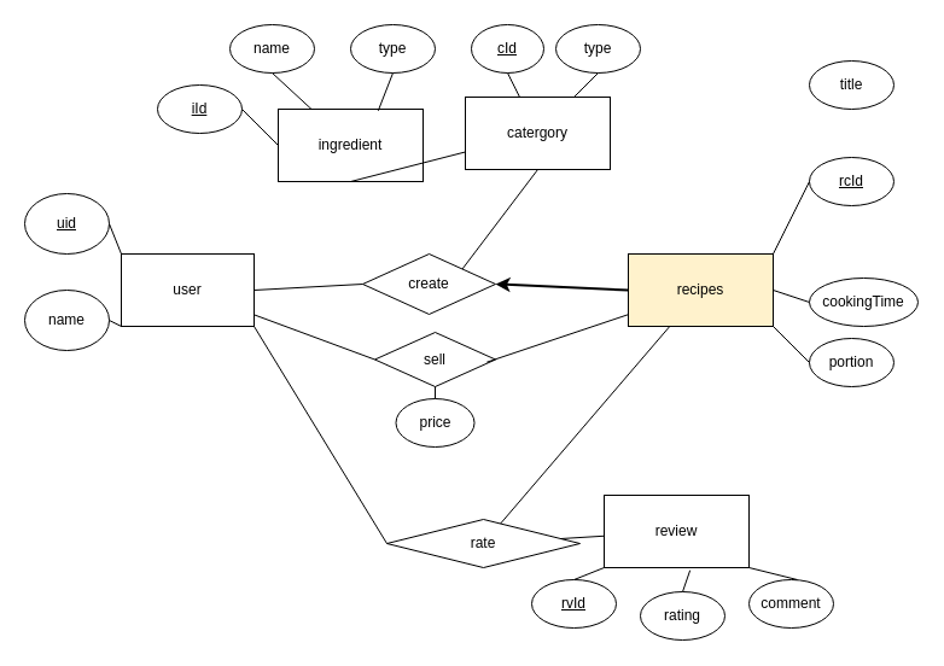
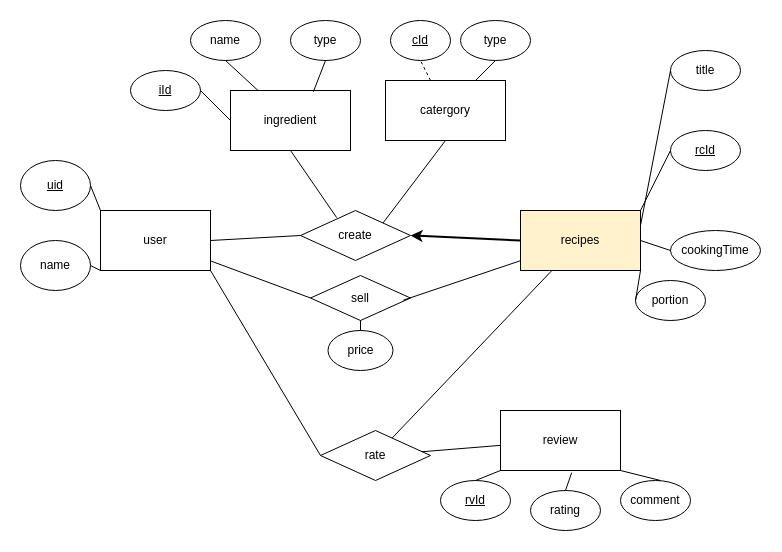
  <mxCell id="0" />
  <mxCell id="1" parent="0" />
  <mxCell id="2" value="user" style="rounded=0;whiteSpace=wrap;html=1;" vertex="1" parent="1"><mxGeometry x="100" y="210" width="110" height="60" as="geometry" /></mxCell>
  <mxCell id="3" value="recipes" style="rounded=0;whiteSpace=wrap;html=1;fillColor=#fff2cc;" vertex="1" parent="1"><mxGeometry x="520" y="210" width="120" height="60" as="geometry" /></mxCell>
  <mxCell id="4" value="catergory" style="rounded=0;whiteSpace=wrap;html=1;" vertex="1" parent="1"><mxGeometry x="385" y="80" width="120" height="60" as="geometry" /></mxCell>
  <mxCell id="5" value="ingredient" style="rounded=0;whiteSpace=wrap;html=1;" vertex="1" parent="1"><mxGeometry x="230" y="90" width="120" height="60" as="geometry" /></mxCell>
  <mxCell id="6" value="review" style="rounded=0;whiteSpace=wrap;html=1;" vertex="1" parent="1"><mxGeometry x="500" y="410" width="120" height="60" as="geometry" /></mxCell>
  <mxCell id="7" value="uid" style="ellipse;whiteSpace=wrap;html=1;fontStyle=4" vertex="1" parent="1"><mxGeometry x="20" y="160" width="70" height="50" as="geometry" /></mxCell>
  <mxCell id="8" value="name" style="ellipse;whiteSpace=wrap;html=1;" vertex="1" parent="1"><mxGeometry x="20" y="240" width="70" height="50" as="geometry" /></mxCell>
  <mxCell id="9" value="" style="endArrow=none;html=1;exitX=1;exitY=0.5;exitDx=0;exitDy=0;entryX=0;entryY=0;entryDx=0;entryDy=0;" edge="1" parent="1" source="7" target="2"><mxGeometry width="50" height="50" relative="1" as="geometry"><mxPoint x="110" y="190" as="sourcePoint" /><mxPoint x="370" y="300" as="targetPoint" /></mxGeometry></mxCell>
  <mxCell id="10" value="" style="endArrow=none;html=1;exitX=1;exitY=0.5;exitDx=0;exitDy=0;entryX=0;entryY=1;entryDx=0;entryDy=0;" edge="1" parent="1" source="8" target="2"><mxGeometry width="50" height="50" relative="1" as="geometry"><mxPoint x="320" y="350" as="sourcePoint" /><mxPoint x="370" y="300" as="targetPoint" /></mxGeometry></mxCell>
  <mxCell id="11" value="rcId" style="ellipse;whiteSpace=wrap;html=1;fontStyle=4" vertex="1" parent="1"><mxGeometry x="670" y="130" width="70" height="40" as="geometry" /></mxCell>
  <mxCell id="12" value="title" style="ellipse;whiteSpace=wrap;html=1;" vertex="1" parent="1"><mxGeometry x="670" y="50" width="70" height="40" as="geometry" /></mxCell>
  <mxCell id="13" value="cookingTime" style="ellipse;whiteSpace=wrap;html=1;" vertex="1" parent="1"><mxGeometry x="670" y="230" width="90" height="40" as="geometry" /></mxCell>
- <mxCell id="14" value="portion" style="ellipse;whiteSpace=wrap;html=1;" vertex="1" parent="1"><mxGeometry x="670" y="280" width="70" height="40" as="geometry" /></mxCell>
+ <mxCell id="14" value="portion" style="ellipse;whiteSpace=wrap;html=1;" vertex="1" parent="1"><mxGeometry x="635" y="280" width="70" height="40" as="geometry" /></mxCell>
  <mxCell id="15" value="" style="endArrow=none;html=1;exitX=1;exitY=0;exitDx=0;exitDy=0;" edge="1" parent="1" source="3"><mxGeometry width="50" height="50" relative="1" as="geometry"><mxPoint x="620" y="200" as="sourcePoint" /><mxPoint x="670" y="150" as="targetPoint" /></mxGeometry></mxCell>
+ <mxCell id="16" value="" style="endArrow=none;html=1;entryX=0;entryY=0.5;entryDx=0;entryDy=0;exitX=1;exitY=0.25;exitDx=0;exitDy=0;" edge="1" parent="1" source="3" target="12"><mxGeometry width="50" height="50" relative="1" as="geometry"><mxPoint x="410" y="350" as="sourcePoint" /><mxPoint x="460" y="300" as="targetPoint" /></mxGeometry></mxCell>
  <mxCell id="17" value="" style="endArrow=none;html=1;entryX=0;entryY=0.5;entryDx=0;entryDy=0;exitX=1;exitY=0.5;exitDx=0;exitDy=0;" edge="1" parent="1" source="3" target="13"><mxGeometry width="50" height="50" relative="1" as="geometry"><mxPoint x="650" y="235" as="sourcePoint" /><mxPoint x="680" y="210" as="targetPoint" /></mxGeometry></mxCell>
  <mxCell id="18" value="" style="endArrow=none;html=1;entryX=0;entryY=0.5;entryDx=0;entryDy=0;exitX=1;exitY=1;exitDx=0;exitDy=0;" edge="1" parent="1" source="3" target="14"><mxGeometry width="50" height="50" relative="1" as="geometry"><mxPoint x="650" y="250" as="sourcePoint" /><mxPoint x="680" y="260" as="targetPoint" /></mxGeometry></mxCell>
  <mxCell id="19" value="type" style="ellipse;whiteSpace=wrap;html=1;" vertex="1" parent="1"><mxGeometry x="460" y="20" width="70" height="40" as="geometry" /></mxCell>
  <mxCell id="20" value="type" style="ellipse;whiteSpace=wrap;html=1;" vertex="1" parent="1"><mxGeometry x="290" y="20" width="70" height="40" as="geometry" /></mxCell>
  <mxCell id="21" value="name" style="ellipse;whiteSpace=wrap;html=1;" vertex="1" parent="1"><mxGeometry x="190" y="20" width="70" height="40" as="geometry" /></mxCell>
  <mxCell id="22" value="" style="endArrow=none;html=1;exitX=0.5;exitY=1;exitDx=0;exitDy=0;" edge="1" parent="1" source="21" target="5"><mxGeometry width="50" height="50" relative="1" as="geometry"><mxPoint x="410" y="20" as="sourcePoint" /><mxPoint x="460" y="-30" as="targetPoint" /></mxGeometry></mxCell>
  <mxCell id="23" value="" style="endArrow=none;html=1;exitX=0.5;exitY=1;exitDx=0;exitDy=0;entryX=0.69;entryY=0.022;entryDx=0;entryDy=0;entryPerimeter=0;" edge="1" parent="1" source="20" target="5"><mxGeometry width="50" height="50" relative="1" as="geometry"><mxPoint x="235" y="70" as="sourcePoint" /><mxPoint x="267.5" y="100" as="targetPoint" /></mxGeometry></mxCell>
  <mxCell id="24" value="" style="endArrow=none;html=1;exitX=0.5;exitY=1;exitDx=0;exitDy=0;entryX=0.75;entryY=0;entryDx=0;entryDy=0;" edge="1" parent="1" source="19" target="4"><mxGeometry width="50" height="50" relative="1" as="geometry"><mxPoint x="335" y="70" as="sourcePoint" /><mxPoint x="322.8" y="101.32" as="targetPoint" /></mxGeometry></mxCell>
  <mxCell id="25" value="rvId" style="ellipse;whiteSpace=wrap;html=1;fontStyle=4" vertex="1" parent="1"><mxGeometry x="440" y="480" width="70" height="40" as="geometry" /></mxCell>
  <mxCell id="26" value="rating" style="ellipse;whiteSpace=wrap;html=1;" vertex="1" parent="1"><mxGeometry x="530" y="490" width="70" height="40" as="geometry" /></mxCell>
  <mxCell id="27" value="comment" style="ellipse;whiteSpace=wrap;html=1;" vertex="1" parent="1"><mxGeometry x="620" y="480" width="70" height="40" as="geometry" /></mxCell>
  <mxCell id="28" value="" style="endArrow=none;html=1;entryX=0;entryY=1;entryDx=0;entryDy=0;exitX=0.5;exitY=0;exitDx=0;exitDy=0;" edge="1" parent="1" source="25" target="6"><mxGeometry width="50" height="50" relative="1" as="geometry"><mxPoint x="410" y="520" as="sourcePoint" /><mxPoint x="460" y="470" as="targetPoint" /></mxGeometry></mxCell>
  <mxCell id="29" value="" style="endArrow=none;html=1;entryX=0.593;entryY=1.036;entryDx=0;entryDy=0;exitX=0.5;exitY=0;exitDx=0;exitDy=0;entryPerimeter=0;" edge="1" parent="1" source="26" target="6"><mxGeometry width="50" height="50" relative="1" as="geometry"><mxPoint x="485" y="490" as="sourcePoint" /><mxPoint x="510" y="480" as="targetPoint" /></mxGeometry></mxCell>
  <mxCell id="30" value="" style="endArrow=none;html=1;entryX=1;entryY=1;entryDx=0;entryDy=0;" edge="1" parent="1" target="6"><mxGeometry width="50" height="50" relative="1" as="geometry"><mxPoint x="660" y="480" as="sourcePoint" /><mxPoint x="581.16" y="482.16" as="targetPoint" /></mxGeometry></mxCell>
  <mxCell id="31" value="create" style="rhombus;whiteSpace=wrap;html=1;" vertex="1" parent="1"><mxGeometry x="300" y="210" width="110" height="50" as="geometry" /></mxCell>
  <mxCell id="32" value="iId" style="ellipse;whiteSpace=wrap;html=1;fontStyle=4" vertex="1" parent="1"><mxGeometry x="130" y="70" width="70" height="40" as="geometry" /></mxCell>
  <mxCell id="33" value="" style="endArrow=none;html=1;exitX=1;exitY=0.5;exitDx=0;exitDy=0;entryX=0;entryY=0.5;entryDx=0;entryDy=0;" edge="1" parent="1" source="32" target="5"><mxGeometry width="50" height="50" relative="1" as="geometry"><mxPoint x="410" y="180" as="sourcePoint" /><mxPoint x="460" y="130" as="targetPoint" /></mxGeometry></mxCell>
  <mxCell id="34" value="cId" style="ellipse;whiteSpace=wrap;html=1;fontStyle=4" vertex="1" parent="1"><mxGeometry x="390" y="20" width="60" height="40" as="geometry" /></mxCell>
- <mxCell id="35" value="" style="endArrow=none;html=1;entryX=0.5;entryY=1;entryDx=0;entryDy=0;" edge="1" parent="1" source="4" target="34"><mxGeometry width="50" height="50" relative="1" as="geometry"><mxPoint x="410" y="180" as="sourcePoint" /><mxPoint x="460" y="130" as="targetPoint" /></mxGeometry></mxCell>
+ <mxCell id="35" value="" style="endArrow=none;html=1;entryX=0.5;entryY=1;entryDx=0;entryDy=0;dashed=1;" edge="1" parent="1" source="4" target="34"><mxGeometry width="50" height="50" relative="1" as="geometry"><mxPoint x="410" y="180" as="sourcePoint" /><mxPoint x="460" y="130" as="targetPoint" /></mxGeometry></mxCell>
  <mxCell id="36" value="" style="endArrow=none;html=1;exitX=1;exitY=0.5;exitDx=0;exitDy=0;entryX=0;entryY=0.5;entryDx=0;entryDy=0;" edge="1" parent="1" source="2" target="31"><mxGeometry width="50" height="50" relative="1" as="geometry"><mxPoint x="410" y="180" as="sourcePoint" /><mxPoint x="460" y="130" as="targetPoint" /></mxGeometry></mxCell>
  <mxCell id="37" value="" style="endArrow=classic;html=1;exitX=0;exitY=0.5;exitDx=0;exitDy=0;entryX=1;entryY=0.5;entryDx=0;entryDy=0;fontStyle=1;strokeWidth=2;" edge="1" parent="1" source="3" target="31"><mxGeometry width="50" height="50" relative="1" as="geometry"><mxPoint x="410" y="180" as="sourcePoint" /><mxPoint x="460" y="130" as="targetPoint" /></mxGeometry></mxCell>
- <mxCell id="38" value="" style="endArrow=none;html=1;strokeWidth=1;exitX=0.5;exitY=1;exitDx=0;exitDy=0;" edge="1" parent="1" source="5" target="4"><mxGeometry width="50" height="50" relative="1" as="geometry"><mxPoint x="410" y="180" as="sourcePoint" /><mxPoint x="460" y="130" as="targetPoint" /></mxGeometry></mxCell>
+ <mxCell id="38" value="" style="endArrow=none;html=1;strokeWidth=1;exitX=0.5;exitY=1;exitDx=0;exitDy=0;entryX=0.329;entryY=0.143;entryDx=0;entryDy=0;entryPerimeter=0;" edge="1" parent="1" source="5" target="31"><mxGeometry width="50" height="50" relative="1" as="geometry"><mxPoint x="410" y="180" as="sourcePoint" /><mxPoint x="460" y="130" as="targetPoint" /></mxGeometry></mxCell>
  <mxCell id="39" value="" style="endArrow=none;html=1;strokeWidth=1;exitX=1;exitY=0;exitDx=0;exitDy=0;entryX=0.5;entryY=1;entryDx=0;entryDy=0;" edge="1" parent="1" source="31" target="4"><mxGeometry width="50" height="50" relative="1" as="geometry"><mxPoint x="410" y="180" as="sourcePoint" /><mxPoint x="460" y="130" as="targetPoint" /></mxGeometry></mxCell>
- <mxCell id="40" value="rate" style="rhombus;whiteSpace=wrap;html=1;" vertex="1" parent="1"><mxGeometry x="320" y="430" width="160" height="40" as="geometry" /></mxCell>
+ <mxCell id="40" value="rate" style="rhombus;whiteSpace=wrap;html=1;" vertex="1" parent="1"><mxGeometry x="320" y="430" width="110" height="50" as="geometry" /></mxCell>
  <mxCell id="41" value="" style="endArrow=none;html=1;strokeWidth=1;exitX=0;exitY=0.5;exitDx=0;exitDy=0;" edge="1" parent="1" source="40"><mxGeometry width="50" height="50" relative="1" as="geometry"><mxPoint x="390" y="350" as="sourcePoint" /><mxPoint x="210" y="270" as="targetPoint" /></mxGeometry></mxCell>
  <mxCell id="42" value="" style="endArrow=none;html=1;strokeWidth=1;" edge="1" parent="1" source="40" target="6"><mxGeometry width="50" height="50" relative="1" as="geometry"><mxPoint x="390" y="350" as="sourcePoint" /><mxPoint x="440" y="300" as="targetPoint" /></mxGeometry></mxCell>
  <mxCell id="43" value="" style="endArrow=none;html=1;strokeWidth=1;" edge="1" parent="1" source="40" target="3"><mxGeometry width="50" height="50" relative="1" as="geometry"><mxPoint x="390" y="350" as="sourcePoint" /><mxPoint x="440" y="300" as="targetPoint" /></mxGeometry></mxCell>
  <mxCell id="44" value="sell" style="rhombus;whiteSpace=wrap;html=1;" vertex="1" parent="1"><mxGeometry x="310" y="275" width="100" height="45" as="geometry" /></mxCell>
  <mxCell id="45" value="" style="endArrow=none;html=1;strokeWidth=1;entryX=0;entryY=0.5;entryDx=0;entryDy=0;" edge="1" parent="1" source="2" target="44"><mxGeometry width="50" height="50" relative="1" as="geometry"><mxPoint x="390" y="350" as="sourcePoint" /><mxPoint x="440" y="300" as="targetPoint" /></mxGeometry></mxCell>
  <mxCell id="46" value="price" style="ellipse;whiteSpace=wrap;html=1;" vertex="1" parent="1"><mxGeometry x="327.5" y="330" width="65" height="40" as="geometry" /></mxCell>
  <mxCell id="47" value="" style="endArrow=none;html=1;strokeWidth=1;exitX=0.928;exitY=0.548;exitDx=0;exitDy=0;exitPerimeter=0;" edge="1" parent="1" source="44" target="3"><mxGeometry width="50" height="50" relative="1" as="geometry"><mxPoint x="390" y="350" as="sourcePoint" /><mxPoint x="440" y="300" as="targetPoint" /></mxGeometry></mxCell>
  <mxCell id="48" value="" style="endArrow=none;html=1;strokeWidth=1;exitX=0.5;exitY=0;exitDx=0;exitDy=0;" edge="1" parent="1" source="46" target="44"><mxGeometry width="50" height="50" relative="1" as="geometry"><mxPoint x="390" y="350" as="sourcePoint" /><mxPoint x="440" y="300" as="targetPoint" /></mxGeometry></mxCell>
